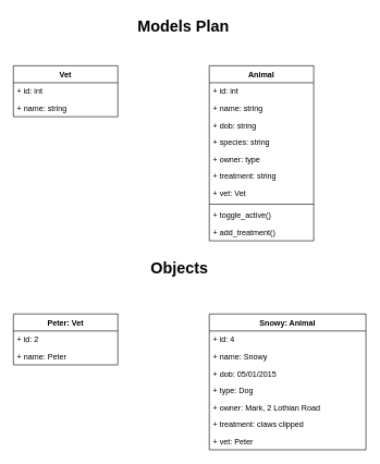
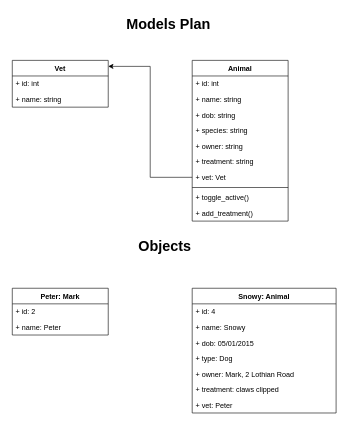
  <mxCell id="0" />
  <mxCell id="1" parent="0" />
  <mxCell id="2" value="Vet" style="swimlane;fontStyle=1;align=center;verticalAlign=top;childLayout=stackLayout;horizontal=1;startSize=26;horizontalStack=0;resizeParent=1;resizeParentMax=0;resizeLast=0;collapsible=1;marginBottom=0;" parent="1" vertex="1"><mxGeometry x="20" y="100" width="160" height="78" as="geometry" /></mxCell>
  <mxCell id="3" value="+ id: int" style="text;strokeColor=none;fillColor=none;align=left;verticalAlign=top;spacingLeft=4;spacingRight=4;overflow=hidden;rotatable=0;points=[[0,0.5],[1,0.5]];portConstraint=eastwest;" parent="2" vertex="1"><mxGeometry y="26" width="160" height="26" as="geometry" /></mxCell>
  <mxCell id="4" value="+ name: string" style="text;strokeColor=none;fillColor=none;align=left;verticalAlign=top;spacingLeft=4;spacingRight=4;overflow=hidden;rotatable=0;points=[[0,0.5],[1,0.5]];portConstraint=eastwest;" parent="2" vertex="1"><mxGeometry y="52" width="160" height="26" as="geometry" /></mxCell>
  <mxCell id="5" value="Animal" style="swimlane;fontStyle=1;align=center;verticalAlign=top;childLayout=stackLayout;horizontal=1;startSize=26;horizontalStack=0;resizeParent=1;resizeParentMax=0;resizeLast=0;collapsible=1;marginBottom=0;" parent="1" vertex="1"><mxGeometry x="320" y="100" width="160" height="268" as="geometry" /></mxCell>
  <mxCell id="6" value="+ id: int" style="text;strokeColor=none;fillColor=none;align=left;verticalAlign=top;spacingLeft=4;spacingRight=4;overflow=hidden;rotatable=0;points=[[0,0.5],[1,0.5]];portConstraint=eastwest;" parent="5" vertex="1"><mxGeometry y="26" width="160" height="26" as="geometry" /></mxCell>
  <mxCell id="7" value="+ name: string" style="text;strokeColor=none;fillColor=none;align=left;verticalAlign=top;spacingLeft=4;spacingRight=4;overflow=hidden;rotatable=0;points=[[0,0.5],[1,0.5]];portConstraint=eastwest;" parent="5" vertex="1"><mxGeometry y="52" width="160" height="26" as="geometry" /></mxCell>
  <mxCell id="8" value="+ dob: string" style="text;strokeColor=none;fillColor=none;align=left;verticalAlign=top;spacingLeft=4;spacingRight=4;overflow=hidden;rotatable=0;points=[[0,0.5],[1,0.5]];portConstraint=eastwest;" parent="5" vertex="1"><mxGeometry y="78" width="160" height="26" as="geometry" /></mxCell>
  <mxCell id="9" value="+ species: string" style="text;strokeColor=none;fillColor=none;align=left;verticalAlign=top;spacingLeft=4;spacingRight=4;overflow=hidden;rotatable=0;points=[[0,0.5],[1,0.5]];portConstraint=eastwest;" parent="5" vertex="1"><mxGeometry y="104" width="160" height="26" as="geometry" /></mxCell>
- <mxCell id="10" value="+ owner: type" style="text;strokeColor=none;fillColor=none;align=left;verticalAlign=top;spacingLeft=4;spacingRight=4;overflow=hidden;rotatable=0;points=[[0,0.5],[1,0.5]];portConstraint=eastwest;" parent="5" vertex="1"><mxGeometry y="130" width="160" height="26" as="geometry" /></mxCell>
+ <mxCell id="10" value="+ owner: string" style="text;strokeColor=none;fillColor=none;align=left;verticalAlign=top;spacingLeft=4;spacingRight=4;overflow=hidden;rotatable=0;points=[[0,0.5],[1,0.5]];portConstraint=eastwest;" parent="5" vertex="1"><mxGeometry y="130" width="160" height="26" as="geometry" /></mxCell>
  <mxCell id="11" value="+ treatment: string" style="text;strokeColor=none;fillColor=none;align=left;verticalAlign=top;spacingLeft=4;spacingRight=4;overflow=hidden;rotatable=0;points=[[0,0.5],[1,0.5]];portConstraint=eastwest;" parent="5" vertex="1"><mxGeometry y="156" width="160" height="26" as="geometry" /></mxCell>
  <mxCell id="12" value="+ vet: Vet" style="text;strokeColor=none;fillColor=none;align=left;verticalAlign=top;spacingLeft=4;spacingRight=4;overflow=hidden;rotatable=0;points=[[0,0.5],[1,0.5]];portConstraint=eastwest;" parent="5" vertex="1"><mxGeometry y="182" width="160" height="26" as="geometry" /></mxCell>
  <mxCell id="13" value="" style="line;strokeWidth=1;fillColor=none;align=left;verticalAlign=middle;spacingTop=-1;spacingLeft=3;spacingRight=3;rotatable=0;labelPosition=right;points=[];portConstraint=eastwest;" parent="5" vertex="1"><mxGeometry y="208" width="160" height="8" as="geometry" /></mxCell>
  <mxCell id="14" value="+ toggle_active()" style="text;strokeColor=none;fillColor=none;align=left;verticalAlign=top;spacingLeft=4;spacingRight=4;overflow=hidden;rotatable=0;points=[[0,0.5],[1,0.5]];portConstraint=eastwest;" parent="5" vertex="1"><mxGeometry y="216" width="160" height="26" as="geometry" /></mxCell>
  <mxCell id="15" value="+ add_treatment()" style="text;strokeColor=none;fillColor=none;align=left;verticalAlign=top;spacingLeft=4;spacingRight=4;overflow=hidden;rotatable=0;points=[[0,0.5],[1,0.5]];portConstraint=eastwest;" parent="5" vertex="1"><mxGeometry y="242" width="160" height="26" as="geometry" /></mxCell>
  <mxCell id="16" value="Models Plan" style="text;strokeColor=none;fillColor=none;html=1;fontSize=24;fontStyle=1;verticalAlign=middle;align=center;" parent="1" vertex="1"><mxGeometry x="230" y="20" width="100" height="40" as="geometry" /></mxCell>
+ <mxCell id="17" style="edgeStyle=orthogonalEdgeStyle;rounded=0;orthogonalLoop=1;jettySize=auto;html=1;entryX=1;entryY=0.128;entryDx=0;entryDy=0;entryPerimeter=0;" parent="1" source="12" target="2" edge="1"><mxGeometry relative="1" as="geometry" /></mxCell>
  <mxCell id="18" value="Objects" style="text;strokeColor=none;fillColor=none;html=1;fontSize=24;fontStyle=1;verticalAlign=middle;align=center;" parent="1" vertex="1"><mxGeometry x="224" y="390" width="100" height="40" as="geometry" /></mxCell>
- <mxCell id="19" value="Peter: Vet" style="swimlane;fontStyle=1;align=center;verticalAlign=top;childLayout=stackLayout;horizontal=1;startSize=26;horizontalStack=0;resizeParent=1;resizeParentMax=0;resizeLast=0;collapsible=1;marginBottom=0;" parent="1" vertex="1"><mxGeometry x="20" y="480" width="160" height="78" as="geometry" /></mxCell>
+ <mxCell id="19" value="Peter: Mark" style="swimlane;fontStyle=1;align=center;verticalAlign=top;childLayout=stackLayout;horizontal=1;startSize=26;horizontalStack=0;resizeParent=1;resizeParentMax=0;resizeLast=0;collapsible=1;marginBottom=0;" parent="1" vertex="1"><mxGeometry x="20" y="480" width="160" height="78" as="geometry" /></mxCell>
  <mxCell id="20" value="+ id: 2" style="text;strokeColor=none;fillColor=none;align=left;verticalAlign=top;spacingLeft=4;spacingRight=4;overflow=hidden;rotatable=0;points=[[0,0.5],[1,0.5]];portConstraint=eastwest;" parent="19" vertex="1"><mxGeometry y="26" width="160" height="26" as="geometry" /></mxCell>
  <mxCell id="21" value="+ name: Peter" style="text;strokeColor=none;fillColor=none;align=left;verticalAlign=top;spacingLeft=4;spacingRight=4;overflow=hidden;rotatable=0;points=[[0,0.5],[1,0.5]];portConstraint=eastwest;" parent="19" vertex="1"><mxGeometry y="52" width="160" height="26" as="geometry" /></mxCell>
  <mxCell id="22" value="Snowy: Animal" style="swimlane;fontStyle=1;align=center;verticalAlign=top;childLayout=stackLayout;horizontal=1;startSize=26;horizontalStack=0;resizeParent=1;resizeParentMax=0;resizeLast=0;collapsible=1;marginBottom=0;" parent="1" vertex="1"><mxGeometry x="320" y="480" width="240" height="208" as="geometry" /></mxCell>
  <mxCell id="23" value="+ id: 4" style="text;strokeColor=none;fillColor=none;align=left;verticalAlign=top;spacingLeft=4;spacingRight=4;overflow=hidden;rotatable=0;points=[[0,0.5],[1,0.5]];portConstraint=eastwest;" parent="22" vertex="1"><mxGeometry y="26" width="240" height="26" as="geometry" /></mxCell>
  <mxCell id="24" value="+ name: Snowy" style="text;strokeColor=none;fillColor=none;align=left;verticalAlign=top;spacingLeft=4;spacingRight=4;overflow=hidden;rotatable=0;points=[[0,0.5],[1,0.5]];portConstraint=eastwest;" parent="22" vertex="1"><mxGeometry y="52" width="240" height="26" as="geometry" /></mxCell>
  <mxCell id="25" value="+ dob: 05/01/2015" style="text;strokeColor=none;fillColor=none;align=left;verticalAlign=top;spacingLeft=4;spacingRight=4;overflow=hidden;rotatable=0;points=[[0,0.5],[1,0.5]];portConstraint=eastwest;" parent="22" vertex="1"><mxGeometry y="78" width="240" height="26" as="geometry" /></mxCell>
  <mxCell id="26" value="+ type: Dog" style="text;strokeColor=none;fillColor=none;align=left;verticalAlign=top;spacingLeft=4;spacingRight=4;overflow=hidden;rotatable=0;points=[[0,0.5],[1,0.5]];portConstraint=eastwest;" parent="22" vertex="1"><mxGeometry y="104" width="240" height="26" as="geometry" /></mxCell>
  <mxCell id="27" value="+ owner: Mark, 2 Lothian Road" style="text;strokeColor=none;fillColor=none;align=left;verticalAlign=top;spacingLeft=4;spacingRight=4;overflow=hidden;rotatable=0;points=[[0,0.5],[1,0.5]];portConstraint=eastwest;" parent="22" vertex="1"><mxGeometry y="130" width="240" height="26" as="geometry" /></mxCell>
  <mxCell id="28" value="+ treatment: claws clipped" style="text;strokeColor=none;fillColor=none;align=left;verticalAlign=top;spacingLeft=4;spacingRight=4;overflow=hidden;rotatable=0;points=[[0,0.5],[1,0.5]];portConstraint=eastwest;" parent="22" vertex="1"><mxGeometry y="156" width="240" height="26" as="geometry" /></mxCell>
  <mxCell id="29" value="+ vet: Peter" style="text;strokeColor=none;fillColor=none;align=left;verticalAlign=top;spacingLeft=4;spacingRight=4;overflow=hidden;rotatable=0;points=[[0,0.5],[1,0.5]];portConstraint=eastwest;" parent="22" vertex="1"><mxGeometry y="182" width="240" height="26" as="geometry" /></mxCell>
